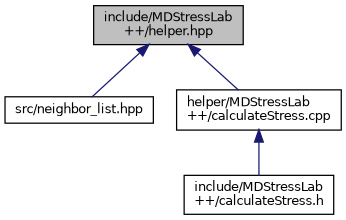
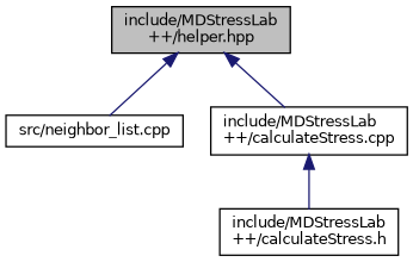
  digraph {
    node [color=black fillcolor=white fontname=Helvetica fontsize=10 shape=record style=filled]
    edge [color=midnightblue dir=back fontname=Helvetica fontsize=10 labelfontname=Helvetica labelfontsize=10 style=solid]
    n1 [fillcolor=grey75 fontcolor=black height=0.2 label="include/MDStressLab\l++/helper.hpp" width=0.4]
-   n2 [height=0.2 label="src/neighbor_list.hpp" width=0.4]
-   n3 [height=0.2 label="helper/MDStressLab\l++/calculateStress.cpp" width=0.4]
+   n2 [height=0.2 label="src/neighbor_list.cpp" width=0.4]
+   n3 [height=0.2 label="include/MDStressLab\l++/calculateStress.cpp" width=0.4]
    n4 [height=0.2 label="include/MDStressLab\l++/calculateStress.h" width=0.4]
    n1 -> n2
    n1 -> n3
    n3 -> n4
  }
